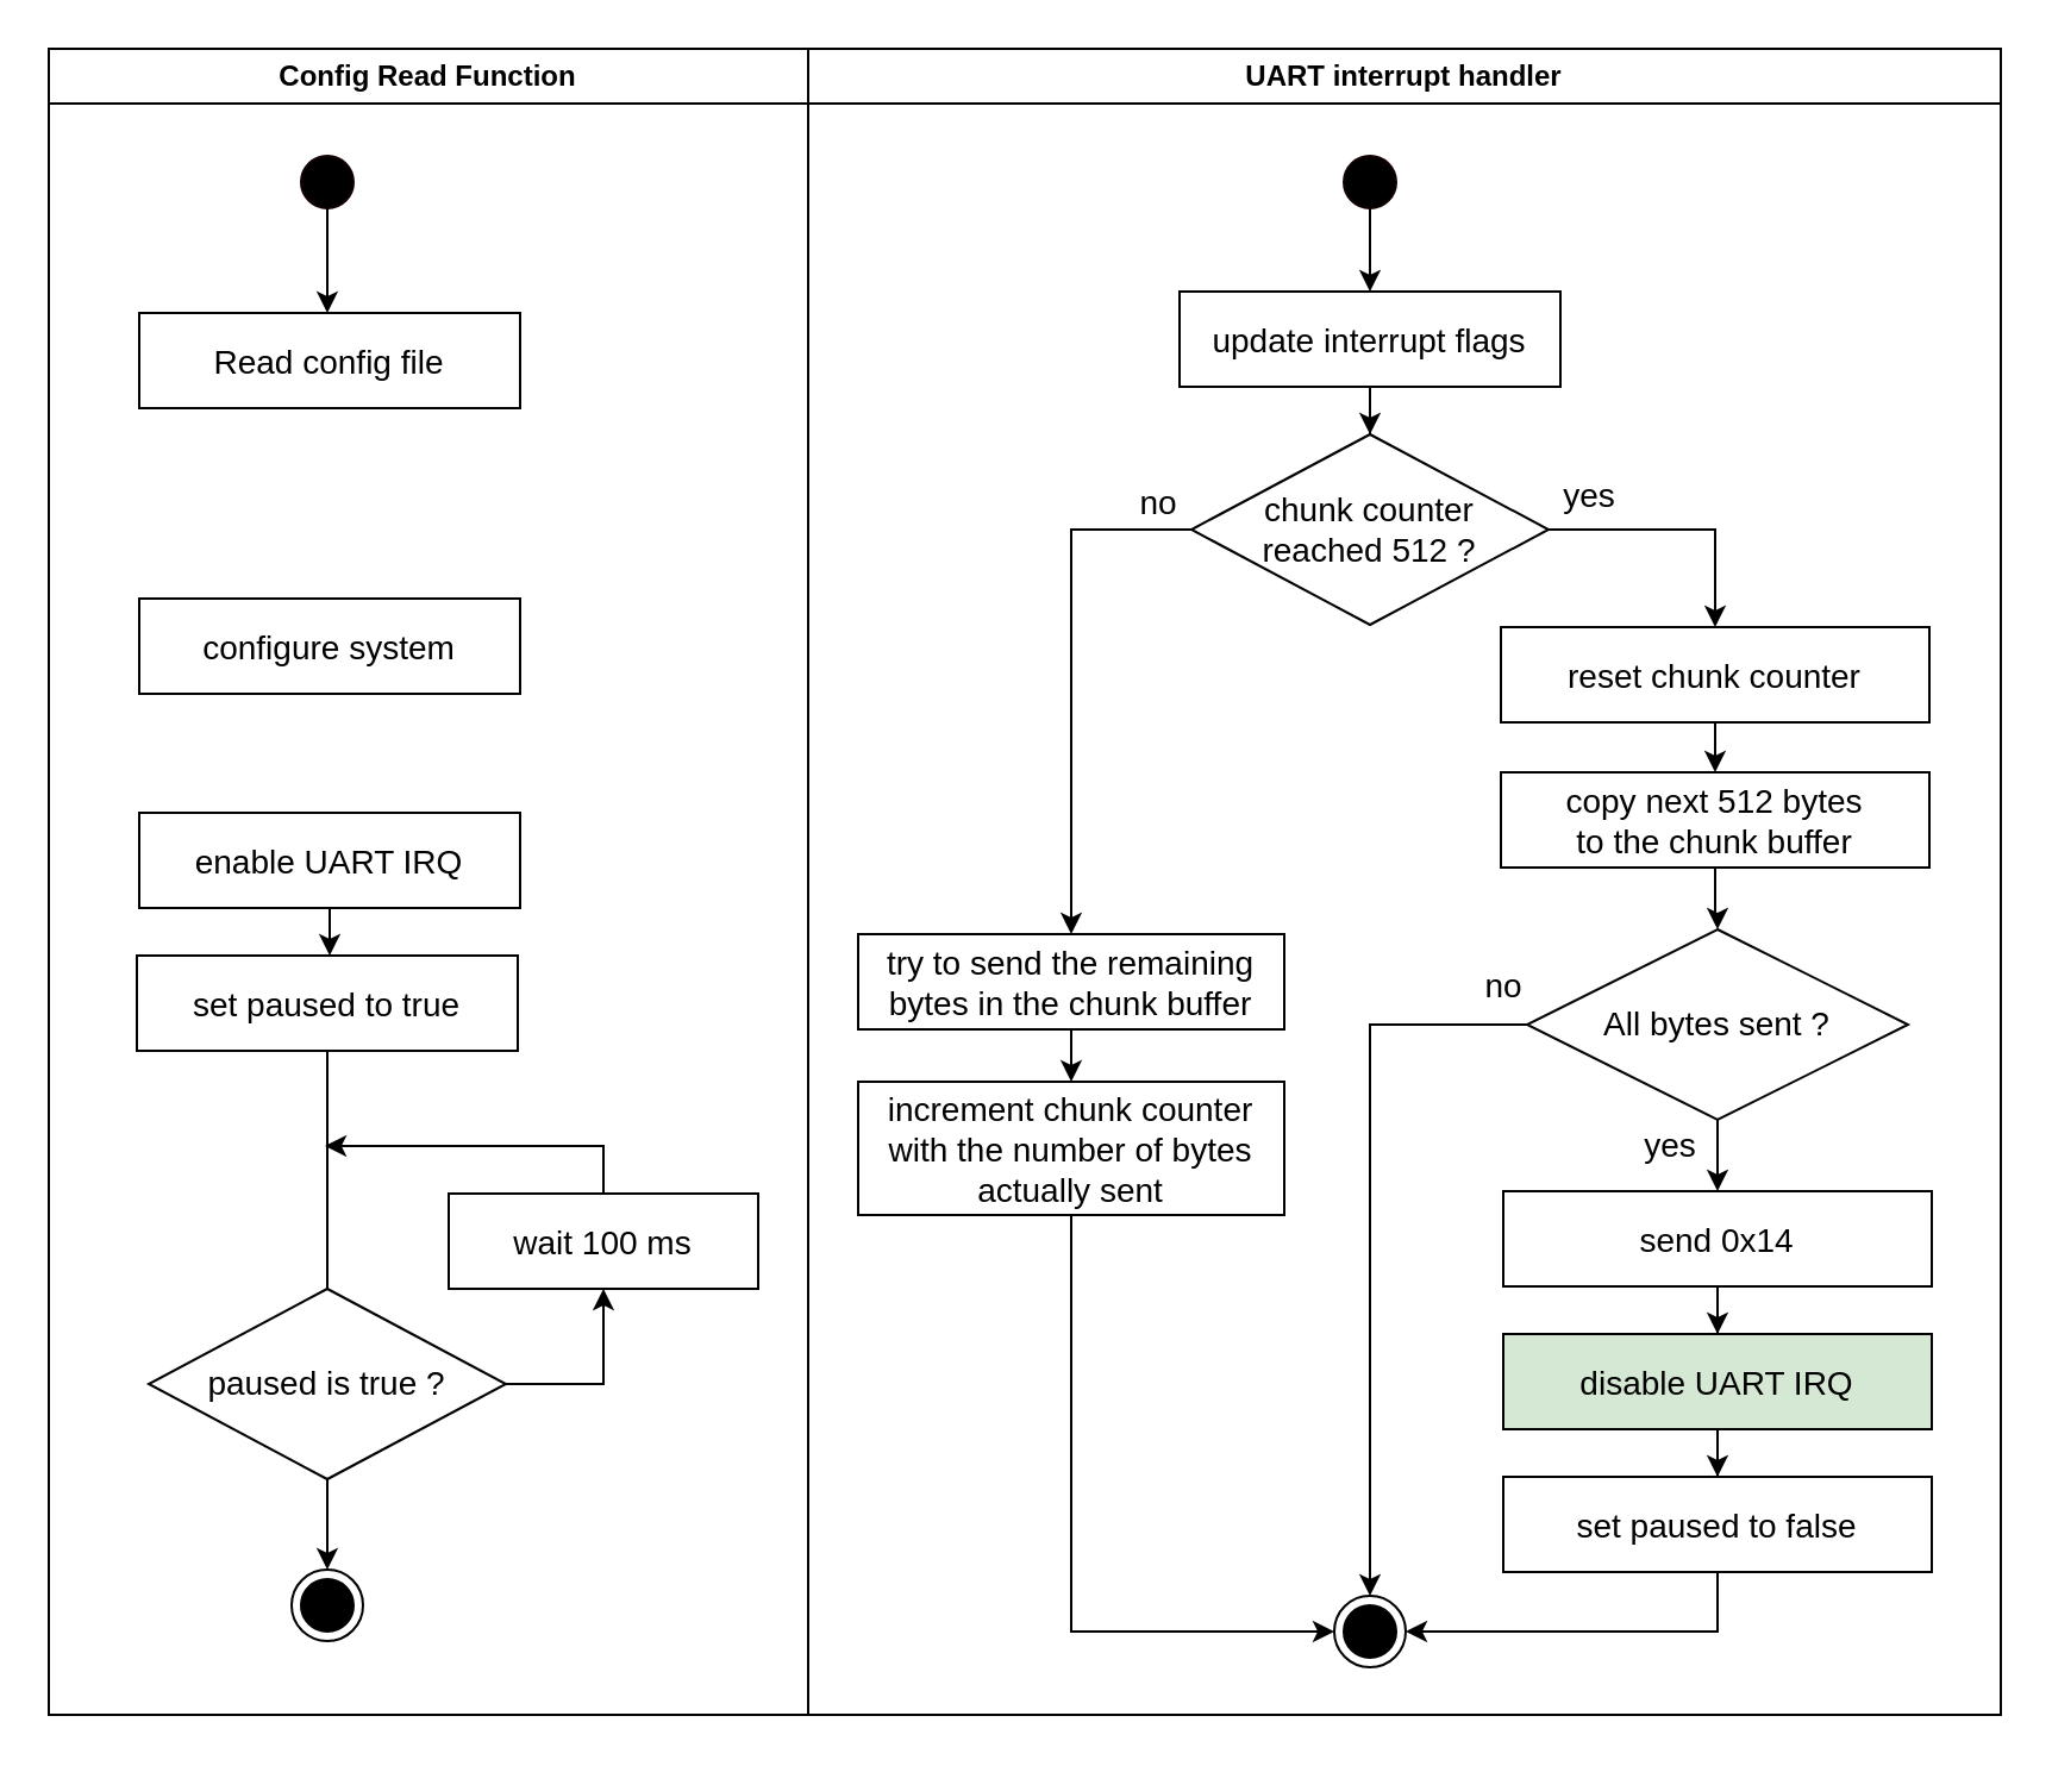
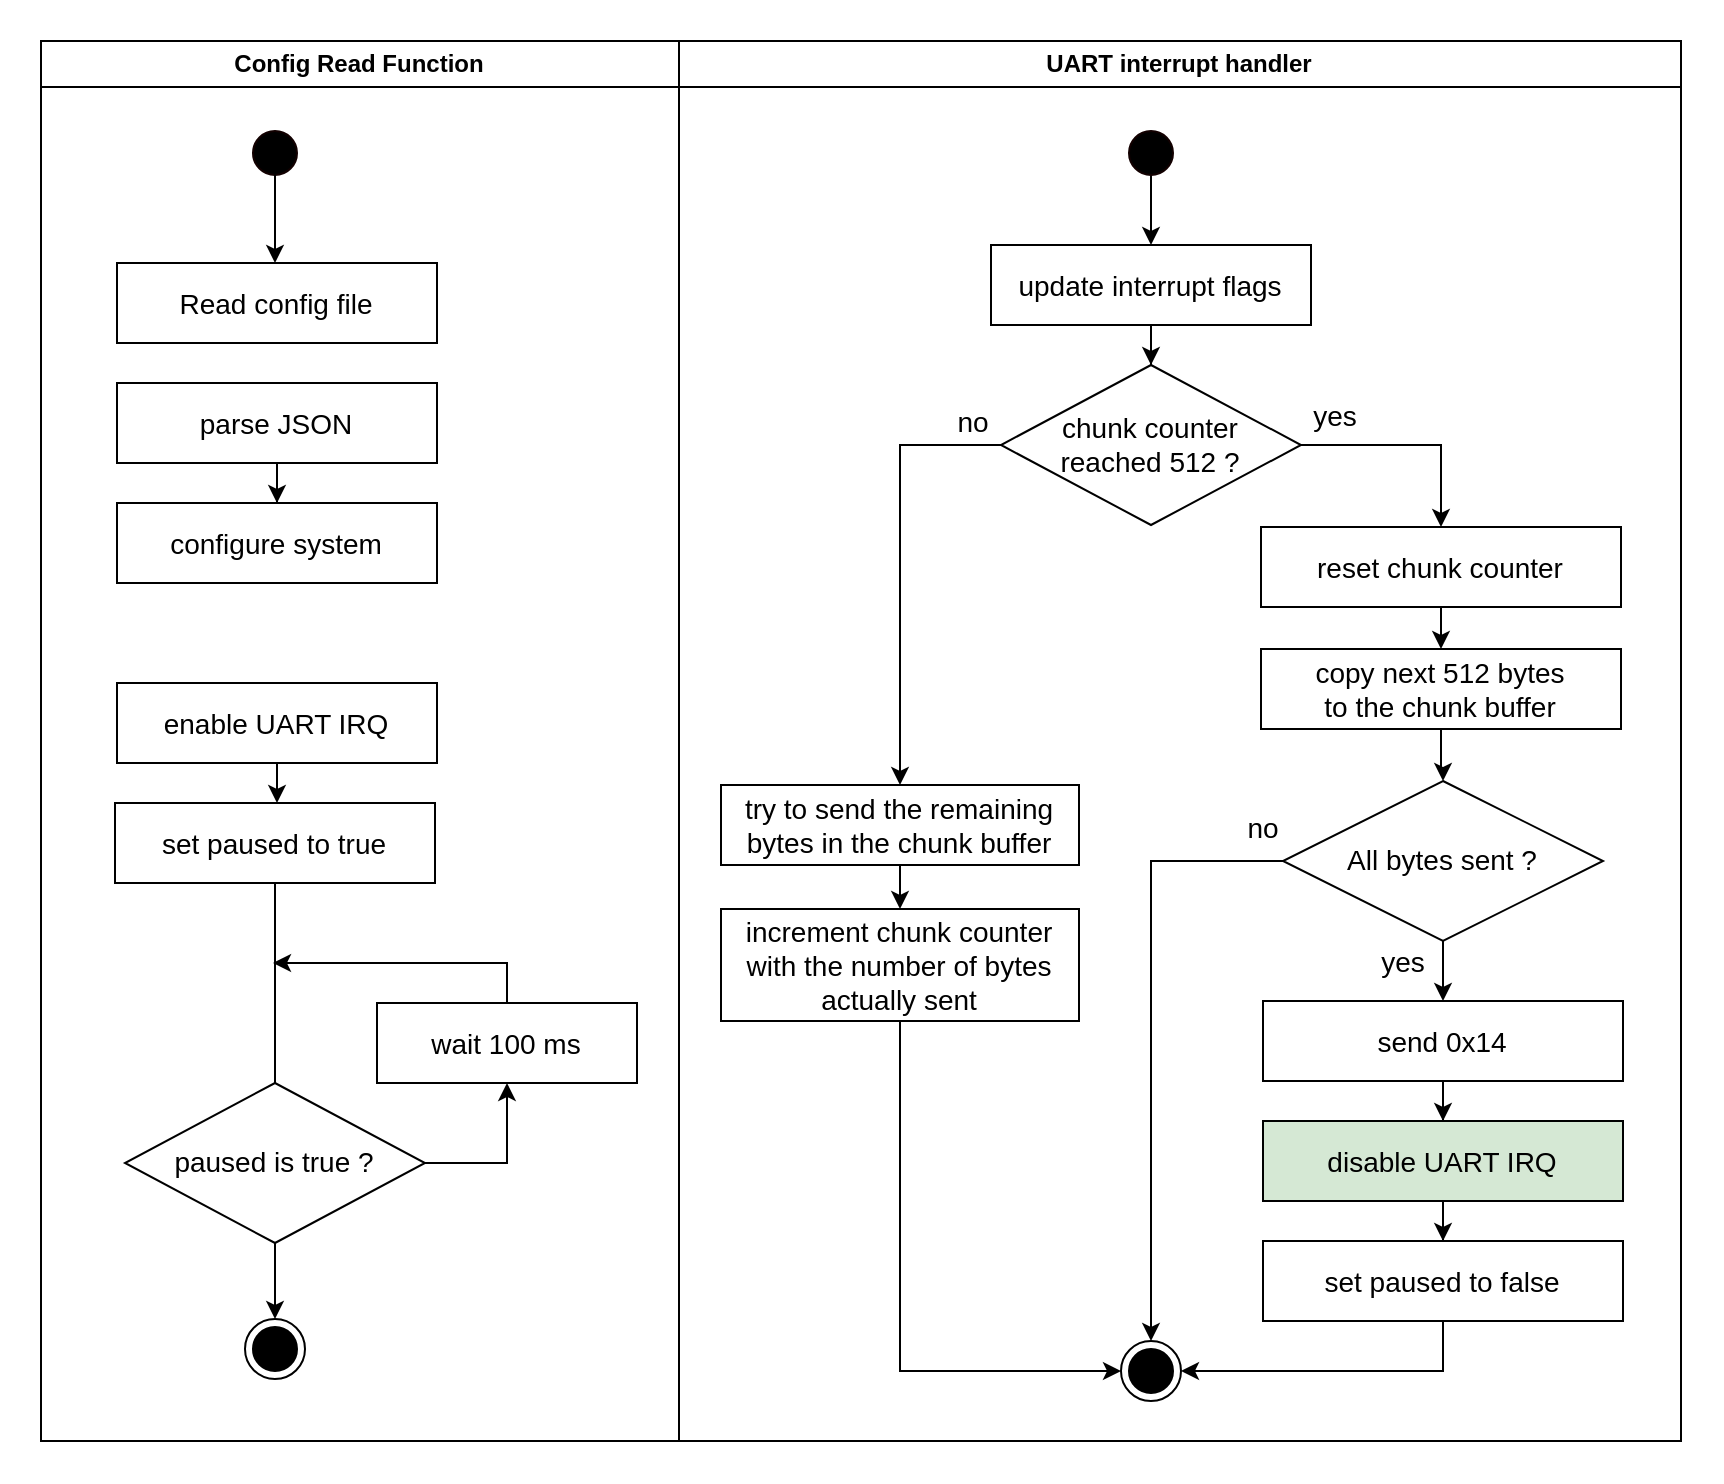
  <mxCell id="0" />
  <mxCell id="1" parent="0" />
  <mxCell id="2" value="" style="ellipse;shape=endState;fillColor=#000000;strokeColor=#000000;fontSize=14;" parent="1" vertex="1"><mxGeometry x="560" y="670" width="30" height="30" as="geometry" /></mxCell>
  <mxCell id="3" value="" style="edgeStyle=orthogonalEdgeStyle;rounded=0;orthogonalLoop=1;jettySize=auto;html=1;fontSize=14;exitX=0.5;exitY=0.633;exitDx=0;exitDy=0;exitPerimeter=0;" parent="1" source="4" target="6" edge="1"><mxGeometry relative="1" as="geometry" /></mxCell>
  <mxCell id="4" value="" style="ellipse;shape=startState;fillColor=#000000;strokeColor=#120000;fontSize=14;" parent="1" vertex="1"><mxGeometry x="560" y="61" width="30" height="30" as="geometry" /></mxCell>
  <mxCell id="5" value="" style="edgeStyle=orthogonalEdgeStyle;rounded=0;orthogonalLoop=1;jettySize=auto;html=1;" parent="1" source="6" target="11" edge="1"><mxGeometry relative="1" as="geometry" /></mxCell>
  <mxCell id="6" value="update interrupt flags" style="fontSize=14;" parent="1" vertex="1"><mxGeometry x="495" y="122" width="160" height="40" as="geometry" /></mxCell>
  <mxCell id="7" value="" style="edgeStyle=orthogonalEdgeStyle;rounded=0;orthogonalLoop=1;jettySize=auto;html=1;entryX=0.5;entryY=0;entryDx=0;entryDy=0;exitX=0;exitY=0.5;exitDx=0;exitDy=0;" parent="1" source="11" target="24" edge="1"><mxGeometry relative="1" as="geometry"><mxPoint x="420" y="220" as="targetPoint" /></mxGeometry></mxCell>
  <mxCell id="8" value="no" style="edgeLabel;html=1;align=center;verticalAlign=middle;resizable=0;points=[];fontSize=14;" parent="7" vertex="1" connectable="0"><mxGeometry x="-0.16" y="-1" relative="1" as="geometry"><mxPoint x="37" y="-54" as="offset" /></mxGeometry></mxCell>
  <mxCell id="9" value="" style="edgeStyle=orthogonalEdgeStyle;rounded=0;orthogonalLoop=1;jettySize=auto;html=1;entryX=0.5;entryY=0;entryDx=0;entryDy=0;exitX=1;exitY=0.5;exitDx=0;exitDy=0;" parent="1" source="11" target="13" edge="1"><mxGeometry relative="1" as="geometry"><mxPoint x="745" y="222" as="targetPoint" /></mxGeometry></mxCell>
  <mxCell id="10" value="yes" style="edgeLabel;html=1;align=center;verticalAlign=middle;resizable=0;points=[];fontSize=14;" parent="9" vertex="1" connectable="0"><mxGeometry x="-0.651" y="-1" relative="1" as="geometry"><mxPoint x="-3" y="-16" as="offset" /></mxGeometry></mxCell>
  <mxCell id="11" value="&lt;div&gt;chunk counter&lt;br&gt;&lt;/div&gt;&lt;div&gt;reached 512 ?&lt;/div&gt;" style="rhombus;whiteSpace=wrap;html=1;fontSize=14;" parent="1" vertex="1"><mxGeometry x="500" y="182" width="150" height="80" as="geometry" /></mxCell>
  <mxCell id="12" value="" style="edgeStyle=orthogonalEdgeStyle;rounded=0;orthogonalLoop=1;jettySize=auto;html=1;" parent="1" source="13" target="17" edge="1"><mxGeometry relative="1" as="geometry" /></mxCell>
  <mxCell id="13" value="reset chunk counter" style="fontSize=14;" parent="1" vertex="1"><mxGeometry x="630" y="263" width="180" height="40" as="geometry" /></mxCell>
  <mxCell id="14" value="" style="edgeStyle=orthogonalEdgeStyle;rounded=0;orthogonalLoop=1;jettySize=auto;html=1;entryX=0;entryY=0.5;entryDx=0;entryDy=0;exitX=0.5;exitY=1;exitDx=0;exitDy=0;" parent="1" source="15" target="2" edge="1"><mxGeometry relative="1" as="geometry"><mxPoint x="371" y="421" as="targetPoint" /></mxGeometry></mxCell>
  <mxCell id="15" value="increment chunk counter&#10;with the number of bytes&#10;actually sent" style="fontSize=14;" parent="1" vertex="1"><mxGeometry x="360" y="454" width="179" height="56" as="geometry" /></mxCell>
  <mxCell id="16" value="" style="edgeStyle=orthogonalEdgeStyle;rounded=0;orthogonalLoop=1;jettySize=auto;html=1;" parent="1" source="17" target="22" edge="1"><mxGeometry relative="1" as="geometry" /></mxCell>
  <mxCell id="17" value="copy next 512 bytes&#10;to the chunk buffer" style="fontSize=14;" parent="1" vertex="1"><mxGeometry x="630" y="324" width="180" height="40" as="geometry" /></mxCell>
  <mxCell id="18" value="" style="edgeStyle=orthogonalEdgeStyle;rounded=0;orthogonalLoop=1;jettySize=auto;html=1;" parent="1" source="22" edge="1"><mxGeometry relative="1" as="geometry"><mxPoint x="721" y="500" as="targetPoint" /></mxGeometry></mxCell>
  <mxCell id="19" value="yes" style="edgeLabel;html=1;align=center;verticalAlign=middle;resizable=0;points=[];fontSize=14;" parent="18" vertex="1" connectable="0"><mxGeometry x="-0.149" y="-2" relative="1" as="geometry"><mxPoint x="-19" y="-3" as="offset" /></mxGeometry></mxCell>
  <mxCell id="20" value="" style="edgeStyle=orthogonalEdgeStyle;rounded=0;orthogonalLoop=1;jettySize=auto;html=1;exitX=0;exitY=0.5;exitDx=0;exitDy=0;entryX=0.5;entryY=0;entryDx=0;entryDy=0;" parent="1" source="22" target="2" edge="1"><mxGeometry relative="1" as="geometry"><mxPoint x="675" y="417" as="sourcePoint" /><mxPoint x="570" y="650" as="targetPoint" /></mxGeometry></mxCell>
  <mxCell id="21" value="no" style="edgeLabel;html=1;align=center;verticalAlign=middle;resizable=0;points=[];fontSize=14;" parent="20" vertex="1" connectable="0"><mxGeometry x="-0.587" y="-1" relative="1" as="geometry"><mxPoint x="52" y="-16" as="offset" /></mxGeometry></mxCell>
  <mxCell id="22" value="All bytes sent ?" style="rhombus;whiteSpace=wrap;html=1;fontSize=14;" parent="1" vertex="1"><mxGeometry x="641" y="390" width="160" height="80" as="geometry" /></mxCell>
  <mxCell id="23" value="" style="edgeStyle=orthogonalEdgeStyle;rounded=0;orthogonalLoop=1;jettySize=auto;html=1;" parent="1" source="24" target="15" edge="1"><mxGeometry relative="1" as="geometry" /></mxCell>
  <mxCell id="24" value="try to send the remaining&#10;bytes in the chunk buffer" style="fontSize=14;" parent="1" vertex="1"><mxGeometry x="360" y="392" width="179" height="40" as="geometry" /></mxCell>
  <mxCell id="25" value="" style="edgeStyle=orthogonalEdgeStyle;rounded=0;orthogonalLoop=1;jettySize=auto;html=1;" parent="1" source="26" target="28" edge="1"><mxGeometry relative="1" as="geometry" /></mxCell>
  <mxCell id="26" value="send 0x14" style="fontSize=14;" parent="1" vertex="1"><mxGeometry x="631" y="500" width="180" height="40" as="geometry" /></mxCell>
  <mxCell id="27" value="" style="edgeStyle=orthogonalEdgeStyle;rounded=0;orthogonalLoop=1;jettySize=auto;html=1;" parent="1" source="28" target="30" edge="1"><mxGeometry relative="1" as="geometry" /></mxCell>
  <mxCell id="28" value="disable UART IRQ" style="fontSize=14;fillColor=#d5e8d4;" parent="1" vertex="1"><mxGeometry x="631" y="560" width="180" height="40" as="geometry" /></mxCell>
  <mxCell id="29" value="" style="edgeStyle=orthogonalEdgeStyle;rounded=0;orthogonalLoop=1;jettySize=auto;html=1;entryX=1;entryY=0.5;entryDx=0;entryDy=0;exitX=0.5;exitY=1;exitDx=0;exitDy=0;" parent="1" source="30" target="2" edge="1"><mxGeometry relative="1" as="geometry"><mxPoint x="760" y="727" as="targetPoint" /></mxGeometry></mxCell>
  <mxCell id="30" value="set paused to false" style="fontSize=14;" parent="1" vertex="1"><mxGeometry x="631" y="620" width="180" height="40" as="geometry" /></mxCell>
  <mxCell id="31" value="UART interrupt handler" style="swimlane;whiteSpace=wrap;html=1;" parent="1" vertex="1"><mxGeometry x="339" y="20" width="501" height="700" as="geometry"><mxRectangle x="439" y="110" width="170" height="30" as="alternateBounds" /></mxGeometry></mxCell>
  <mxCell id="32" value="Config Read Function" style="swimlane;whiteSpace=wrap;html=1;" parent="1" vertex="1"><mxGeometry x="20" y="20" width="319" height="700" as="geometry"><mxRectangle x="439" y="110" width="170" height="30" as="alternateBounds" /></mxGeometry></mxCell>
  <mxCell id="33" value="" style="ellipse;shape=startState;fillColor=#000000;strokeColor=#120000;fontSize=14;" parent="32" vertex="1"><mxGeometry x="102" y="41" width="30" height="30" as="geometry" /></mxCell>
  <mxCell id="34" style="edgeStyle=orthogonalEdgeStyle;rounded=0;orthogonalLoop=1;jettySize=auto;html=1;exitX=1;exitY=0.5;exitDx=0;exitDy=0;entryX=0.5;entryY=1;entryDx=0;entryDy=0;" parent="1" source="36" target="44" edge="1"><mxGeometry relative="1" as="geometry" /></mxCell>
  <mxCell id="35" value="" style="edgeStyle=orthogonalEdgeStyle;rounded=0;orthogonalLoop=1;jettySize=auto;html=1;" parent="1" source="36" target="48" edge="1"><mxGeometry relative="1" as="geometry" /></mxCell>
  <mxCell id="36" value="paused is true ?" style="rhombus;whiteSpace=wrap;html=1;fontSize=14;" parent="1" vertex="1"><mxGeometry x="62" y="541" width="150" height="80" as="geometry" /></mxCell>
  <mxCell id="37" value="Read config file" style="fontSize=14;" parent="1" vertex="1"><mxGeometry x="58" y="131" width="160" height="40" as="geometry" /></mxCell>
+ <mxCell id="38" value="" style="edgeStyle=orthogonalEdgeStyle;rounded=0;orthogonalLoop=1;jettySize=auto;html=1;" parent="1" source="39" target="40" edge="1"><mxGeometry relative="1" as="geometry" /></mxCell>
+ <mxCell id="39" value="parse JSON" style="fontSize=14;" parent="1" vertex="1"><mxGeometry x="58" y="191" width="160" height="40" as="geometry" /></mxCell>
  <mxCell id="40" value="configure system" style="fontSize=14;" parent="1" vertex="1"><mxGeometry x="58" y="251" width="160" height="40" as="geometry" /></mxCell>
  <mxCell id="41" value="" style="edgeStyle=orthogonalEdgeStyle;rounded=0;orthogonalLoop=1;jettySize=auto;html=1;endArrow=none;" parent="1" source="42" target="36" edge="1"><mxGeometry relative="1" as="geometry" /></mxCell>
  <mxCell id="42" value="set paused to true" style="fontSize=14;" parent="1" vertex="1"><mxGeometry x="57" y="401" width="160" height="40" as="geometry" /></mxCell>
  <mxCell id="43" style="edgeStyle=orthogonalEdgeStyle;rounded=0;orthogonalLoop=1;jettySize=auto;html=1;exitX=0.5;exitY=0;exitDx=0;exitDy=0;" parent="1" source="44" edge="1"><mxGeometry relative="1" as="geometry"><mxPoint x="136" y="481" as="targetPoint" /><mxPoint x="247" y="501" as="sourcePoint" /><Array as="points"><mxPoint x="253" y="481" /></Array></mxGeometry></mxCell>
  <mxCell id="44" value="wait 100 ms" style="fontSize=14;" parent="1" vertex="1"><mxGeometry x="188" y="501" width="130" height="40" as="geometry" /></mxCell>
  <mxCell id="45" value="" style="edgeStyle=orthogonalEdgeStyle;rounded=0;orthogonalLoop=1;jettySize=auto;html=1;" parent="1" source="46" target="42" edge="1"><mxGeometry relative="1" as="geometry"><Array as="points"><mxPoint x="137" y="401" /><mxPoint x="137" y="401" /></Array></mxGeometry></mxCell>
  <mxCell id="46" value="enable UART IRQ" style="fontSize=14;" parent="1" vertex="1"><mxGeometry x="58" y="341" width="160" height="40" as="geometry" /></mxCell>
  <mxCell id="47" value="" style="edgeStyle=orthogonalEdgeStyle;rounded=0;orthogonalLoop=1;jettySize=auto;html=1;fontSize=14;exitX=0.5;exitY=0.633;exitDx=0;exitDy=0;exitPerimeter=0;" parent="1" source="33" edge="1"><mxGeometry relative="1" as="geometry"><mxPoint x="137" y="131" as="targetPoint" /></mxGeometry></mxCell>
  <mxCell id="48" value="" style="ellipse;shape=endState;fillColor=#000000;strokeColor=#000000;fontSize=14;" parent="1" vertex="1"><mxGeometry x="122" y="659" width="30" height="30" as="geometry" /></mxCell>
